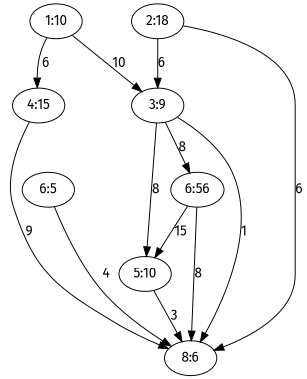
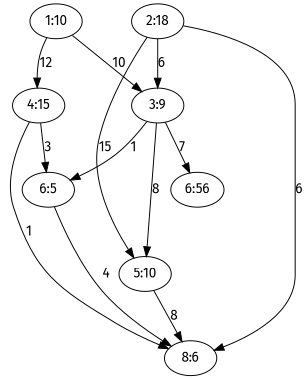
  digraph {
    fontname="Fira Sans"
    node [fontname="Fira Sans"]
    edge [fontname="Fira Sans"]
    n1 [label="1:10"]
    n2 [label="3:9"]
    n3 [label="4:15"]
    n4 [label="5:10"]
    n5 [label="6:56"]
    n6 [label="8:6"]
    n7 [label="6:5"]
    n8 [label="2:18"]
    n1 -> n2 [label=10]
-   n1 -> n3 [label=6]
+   n1 -> n3 [label=12]
    n2 -> n4 [label=8]
-   n2 -> n5 [label=8]
-   n2 -> n6 [label=1]
-   n3 -> n6 [label=9]
-   n4 -> n6 [label=3]
-   n5 -> n6 [label=8]
+   n2 -> n5 [label=7]
+   n2 -> n7 [label=1]
+   n3 -> n6 [label=1]
+   n3 -> n7 [label=3]
+   n4 -> n6 [label=8]
    n7 -> n6 [label=4]
    n8 -> n2 [label=6]
-   n5 -> n4 [label=15]
+   n8 -> n4 [label=15]
    n8 -> n6 [label=6]
  }
